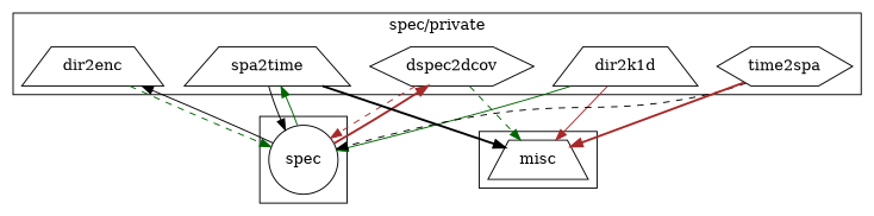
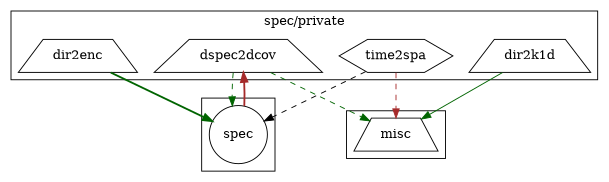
  digraph {
    concentrate=true
    node [shape=trapezium]
    edge [color=black constraint=true style=solid]
    n1 [label=spec shape=circle]
    n2 [label=misc]
    n3 [label=dir2enc]
    n4 [label=dir2k1d]
-   n5 [label=dspec2dcov shape=hexagon]
-   n6 [label=spa2time]
+   n5 [label=dspec2dcov]
    n7 [label=time2spa shape=hexagon]
    subgraph cluster_1 {
      n1
    }
    subgraph cluster_2 {
      n2
    }
    subgraph cluster_3 {
      label="spec/private"
      n3
      n4
      n5
-     n6
      n7
    }
-   n1 -> n3
    n1 -> n5 [color=brown style=bold]
-   n1 -> n6 [color=darkgreen]
-   n3 -> n1 [color=darkgreen style=dashed]
-   n4 -> n1 [color=darkgreen]
-   n4 -> n2 [color=brown]
-   n5 -> n1 [color=brown style=dashed]
+   n3 -> n1 [color=darkgreen style=bold]
+   n4 -> n2 [color=darkgreen]
+   n5 -> n1 [color=darkgreen style=dashed]
    n5 -> n2 [color=darkgreen style=dashed]
-   n6 -> n1
-   n6 -> n2 [style=bold]
    n7 -> n1 [style=dashed]
-   n7 -> n2 [color=brown style=bold]
+   n7 -> n2 [color=brown style=dashed]
  }
